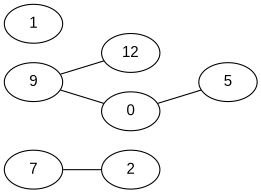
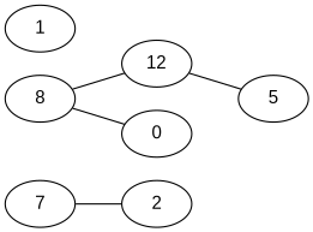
  strict graph {
    rankdir=LR
    node [fontname=Arial]
    7
    2
    n3 [label=12]
-   9
+   9 [label=8]
    n5 [label=0]
    5
    1
    7 -- 2
-   n5 -- 5
+   n3 -- 5
    9 -- n3
    9 -- n5
  }
